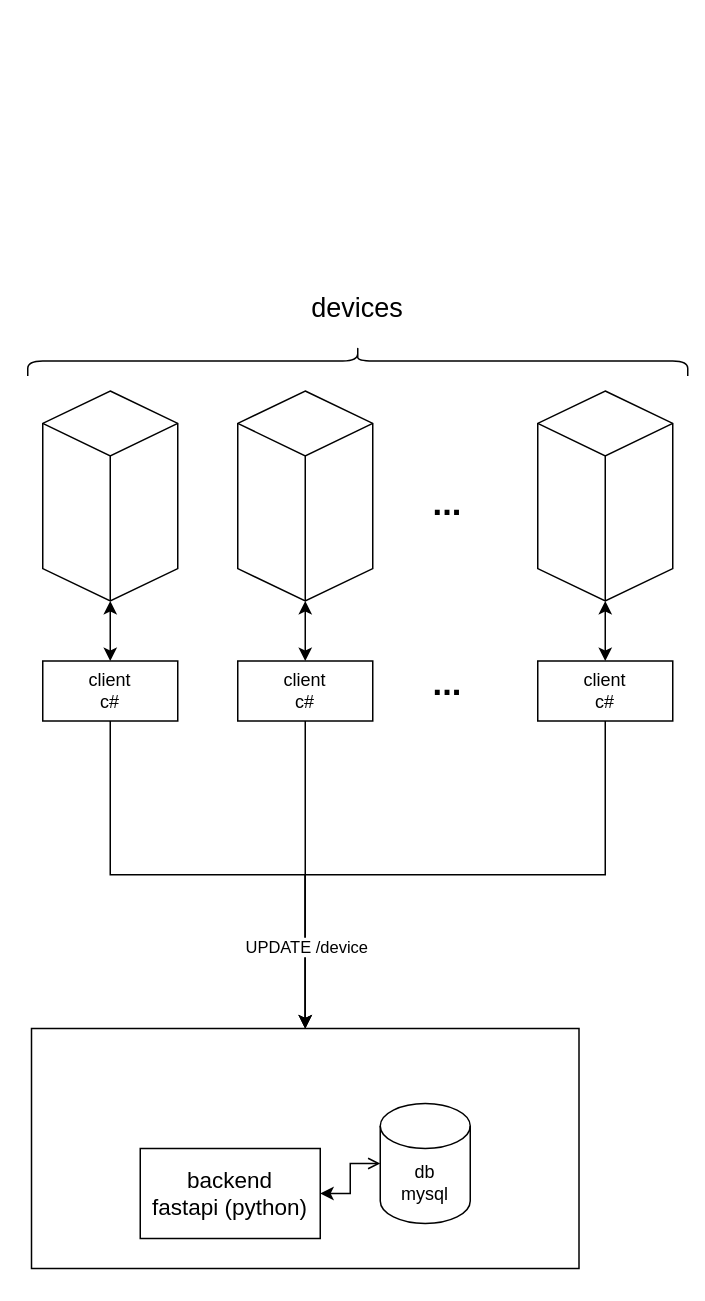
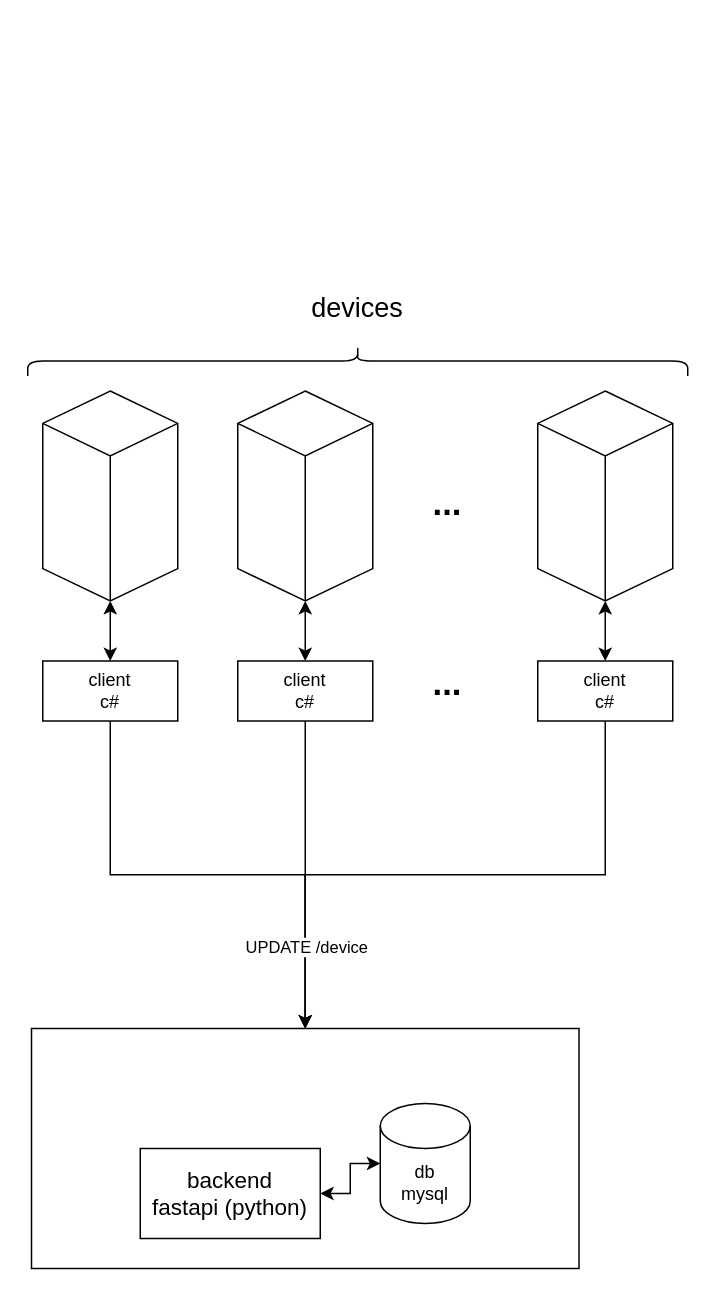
  <mxCell id="0" />
  <mxCell id="1" parent="0" />
  <mxCell id="2" value="" style="rounded=0;whiteSpace=wrap;html=1;" vertex="1" parent="1"><mxGeometry x="20.5" y="685" width="365" height="160" as="geometry" /></mxCell>
  <mxCell id="3" value="db&lt;br&gt;mysql" style="shape=cylinder3;whiteSpace=wrap;html=1;boundedLbl=1;backgroundOutline=1;size=15;" vertex="1" parent="1"><mxGeometry x="253" y="735" width="60" height="80" as="geometry" /></mxCell>
  <mxCell id="4" value="" style="edgeStyle=orthogonalEdgeStyle;rounded=0;orthogonalLoop=1;jettySize=auto;html=1;startArrow=classic;startFill=1;" edge="1" parent="1" source="5" target="15"><mxGeometry relative="1" as="geometry" /></mxCell>
  <mxCell id="5" value="" style="html=1;whiteSpace=wrap;shape=isoCube2;backgroundOutline=1;isoAngle=15;" vertex="1" parent="1"><mxGeometry x="28" y="260" width="90" height="140" as="geometry" /></mxCell>
  <mxCell id="6" value="" style="edgeStyle=orthogonalEdgeStyle;rounded=0;orthogonalLoop=1;jettySize=auto;html=1;startArrow=classic;startFill=1;" edge="1" parent="1" source="7" target="18"><mxGeometry relative="1" as="geometry" /></mxCell>
  <mxCell id="7" value="" style="html=1;whiteSpace=wrap;shape=isoCube2;backgroundOutline=1;isoAngle=15;" vertex="1" parent="1"><mxGeometry x="158" y="260" width="90" height="140" as="geometry" /></mxCell>
  <mxCell id="8" value="" style="edgeStyle=orthogonalEdgeStyle;rounded=0;orthogonalLoop=1;jettySize=auto;html=1;startArrow=classic;startFill=1;" edge="1" parent="1" source="9" target="21"><mxGeometry relative="1" as="geometry" /></mxCell>
  <mxCell id="9" value="" style="html=1;whiteSpace=wrap;shape=isoCube2;backgroundOutline=1;isoAngle=15;" vertex="1" parent="1"><mxGeometry x="358" y="260" width="90" height="140" as="geometry" /></mxCell>
  <mxCell id="10" value="&lt;font style=&quot;font-size: 18px;&quot;&gt;devices&lt;/font&gt;" style="text;html=1;strokeColor=none;fillColor=none;align=center;verticalAlign=middle;whiteSpace=wrap;rounded=0;" vertex="1" parent="1"><mxGeometry x="208" y="190" width="60" height="30" as="geometry" /></mxCell>
- <mxCell id="11" style="edgeStyle=orthogonalEdgeStyle;rounded=0;orthogonalLoop=1;jettySize=auto;html=1;entryX=0;entryY=0.5;entryDx=0;entryDy=0;entryPerimeter=0;startArrow=classic;startFill=1;endArrow=open;" edge="1" parent="1" source="12" target="3"><mxGeometry relative="1" as="geometry" /></mxCell>
+ <mxCell id="11" style="edgeStyle=orthogonalEdgeStyle;rounded=0;orthogonalLoop=1;jettySize=auto;html=1;entryX=0;entryY=0.5;entryDx=0;entryDy=0;entryPerimeter=0;startArrow=classic;startFill=1;" edge="1" parent="1" source="12" target="3"><mxGeometry relative="1" as="geometry" /></mxCell>
  <mxCell id="12" value="&lt;font style=&quot;font-size: 15px;&quot;&gt;backend&lt;br&gt;fastapi (python)&lt;/font&gt;" style="rounded=0;whiteSpace=wrap;html=1;" vertex="1" parent="1"><mxGeometry x="93" y="765" width="120" height="60" as="geometry" /></mxCell>
  <mxCell id="13" value="&lt;font size=&quot;1&quot; style=&quot;&quot;&gt;&lt;b style=&quot;font-size: 23px;&quot;&gt;...&lt;/b&gt;&lt;/font&gt;" style="text;html=1;strokeColor=none;fillColor=none;align=center;verticalAlign=middle;whiteSpace=wrap;rounded=0;" vertex="1" parent="1"><mxGeometry x="268" y="320" width="60" height="30" as="geometry" /></mxCell>
  <mxCell id="14" style="edgeStyle=orthogonalEdgeStyle;rounded=0;orthogonalLoop=1;jettySize=auto;html=1;entryX=0.5;entryY=0;entryDx=0;entryDy=0;" edge="1" parent="1" source="15" target="2"><mxGeometry relative="1" as="geometry" /></mxCell>
  <mxCell id="15" value="client&lt;br&gt;c#" style="rounded=0;whiteSpace=wrap;html=1;" vertex="1" parent="1"><mxGeometry x="28" y="440" width="90" height="40" as="geometry" /></mxCell>
  <mxCell id="16" value="" style="shape=curlyBracket;whiteSpace=wrap;html=1;rounded=1;flipH=1;labelPosition=right;verticalLabelPosition=middle;align=left;verticalAlign=middle;rotation=-90;" vertex="1" parent="1"><mxGeometry x="228" y="20" width="20" height="440" as="geometry" /></mxCell>
  <mxCell id="17" style="edgeStyle=orthogonalEdgeStyle;rounded=0;orthogonalLoop=1;jettySize=auto;html=1;" edge="1" parent="1" source="18" target="2"><mxGeometry relative="1" as="geometry" /></mxCell>
  <mxCell id="18" value="client&lt;br&gt;c#" style="rounded=0;whiteSpace=wrap;html=1;" vertex="1" parent="1"><mxGeometry x="158" y="440" width="90" height="40" as="geometry" /></mxCell>
  <mxCell id="19" style="edgeStyle=orthogonalEdgeStyle;rounded=0;orthogonalLoop=1;jettySize=auto;html=1;exitX=0.5;exitY=1;exitDx=0;exitDy=0;entryX=0.5;entryY=0;entryDx=0;entryDy=0;" edge="1" parent="1" source="21" target="2"><mxGeometry relative="1" as="geometry" /></mxCell>
  <mxCell id="20" value="UPDATE /device" style="edgeLabel;html=1;align=center;verticalAlign=middle;resizable=0;points=[];" vertex="1" connectable="0" parent="19"><mxGeometry x="0.659" relative="1" as="geometry"><mxPoint y="14" as="offset" /></mxGeometry></mxCell>
  <mxCell id="21" value="client&lt;br&gt;c#" style="rounded=0;whiteSpace=wrap;html=1;" vertex="1" parent="1"><mxGeometry x="358" y="440" width="90" height="40" as="geometry" /></mxCell>
  <mxCell id="22" value="&lt;font size=&quot;1&quot; style=&quot;&quot;&gt;&lt;b style=&quot;font-size: 23px;&quot;&gt;...&lt;/b&gt;&lt;/font&gt;" style="text;html=1;strokeColor=none;fillColor=none;align=center;verticalAlign=middle;whiteSpace=wrap;rounded=0;" vertex="1" parent="1"><mxGeometry x="268" y="440" width="60" height="30" as="geometry" /></mxCell>
